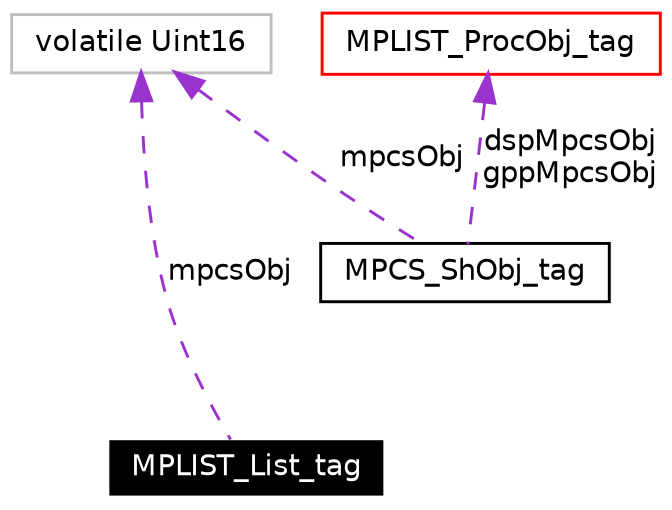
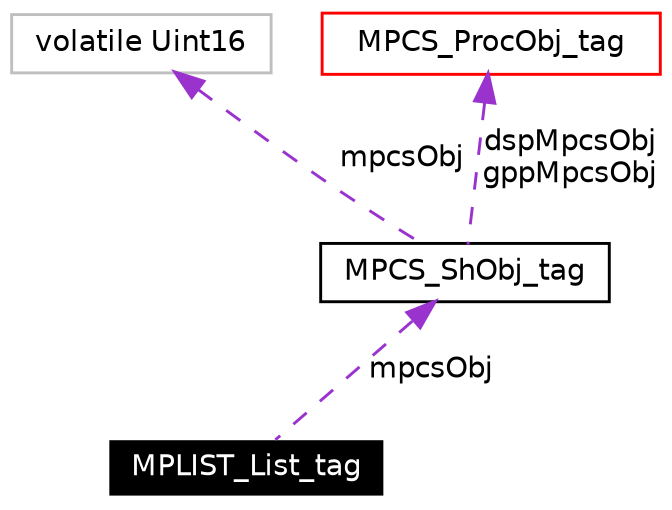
  digraph {
    node [fillcolor=white fontname=Helvetica fontsize=10 shape=record style=filled]
    edge [color=darkorchid3 dir=back fontname=Helvetica fontsize=10 labelfontname=Helvetica labelfontsize=10 style=dashed]
    n1 [color=white fillcolor=black fontcolor=white height=0.2 label=MPLIST_List_tag width=0.4]
    n2 [color=black height=0.2 label=MPCS_ShObj_tag width=0.4]
    n3 [color=grey75 height=0.2 label="volatile Uint16" width=0.4]
-   n4 [color=red height=0.2 label=MPLIST_ProcObj_tag width=0.4]
-   n3 -> n1 [label=mpcsObj]
+   n4 [color=red height=0.2 label=MPCS_ProcObj_tag width=0.4]
+   n2 -> n1 [label=mpcsObj]
    n3 -> n2 [label=mpcsObj]
    n4 -> n2 [label="dspMpcsObj\ngppMpcsObj"]
  }
